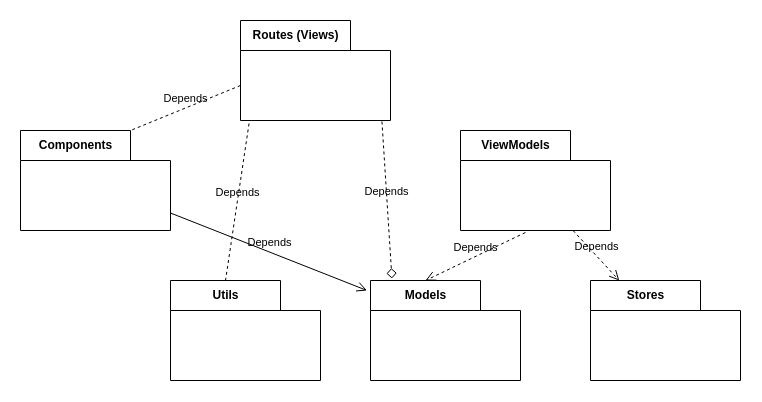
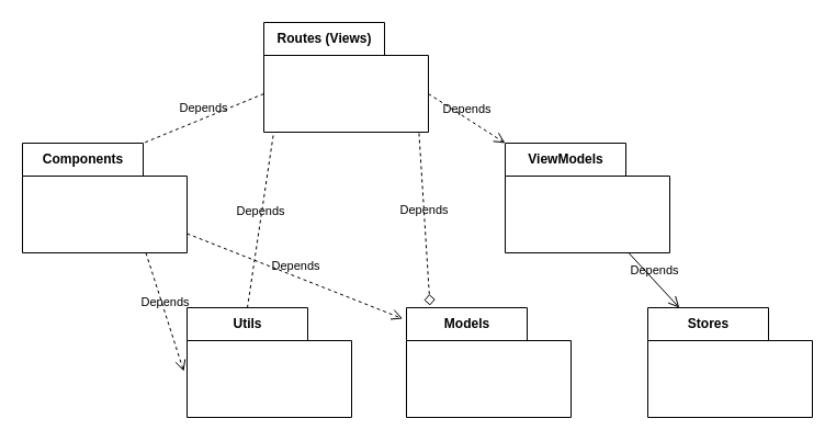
  <mxCell id="0" />
  <mxCell id="1" parent="0" />
  <mxCell id="2" value="Routes (Views)" style="shape=folder;fontStyle=1;tabWidth=110;tabHeight=30;tabPosition=left;html=1;boundedLbl=1;labelInHeader=1;container=1;collapsible=0;" parent="1" vertex="1"><mxGeometry x="240" y="20" width="150" height="100" as="geometry" /></mxCell>
  <mxCell id="3" value="" style="html=1;strokeColor=none;resizeWidth=1;resizeHeight=1;fillColor=none;part=1;connectable=0;allowArrows=0;deletable=0;" parent="2" vertex="1"><mxGeometry width="150" height="70" relative="1" as="geometry"><mxPoint y="30" as="offset" /></mxGeometry></mxCell>
  <mxCell id="4" value="ViewModels" style="shape=folder;fontStyle=1;tabWidth=110;tabHeight=30;tabPosition=left;html=1;boundedLbl=1;labelInHeader=1;container=1;collapsible=0;" parent="1" vertex="1"><mxGeometry x="460" y="130" width="150" height="100" as="geometry" /></mxCell>
  <mxCell id="5" value="" style="html=1;strokeColor=none;resizeWidth=1;resizeHeight=1;fillColor=none;part=1;connectable=0;allowArrows=0;deletable=0;" parent="4" vertex="1"><mxGeometry width="150" height="70" relative="1" as="geometry"><mxPoint y="30" as="offset" /></mxGeometry></mxCell>
  <mxCell id="6" value="Stores" style="shape=folder;fontStyle=1;tabWidth=110;tabHeight=30;tabPosition=left;html=1;boundedLbl=1;labelInHeader=1;container=1;collapsible=0;" parent="1" vertex="1"><mxGeometry x="590" y="280" width="150" height="100" as="geometry" /></mxCell>
  <mxCell id="7" value="" style="html=1;strokeColor=none;resizeWidth=1;resizeHeight=1;fillColor=none;part=1;connectable=0;allowArrows=0;deletable=0;" parent="6" vertex="1"><mxGeometry width="150" height="70" relative="1" as="geometry"><mxPoint y="30" as="offset" /></mxGeometry></mxCell>
  <mxCell id="8" value="Models" style="shape=folder;fontStyle=1;tabWidth=110;tabHeight=30;tabPosition=left;html=1;boundedLbl=1;labelInHeader=1;container=1;collapsible=0;" parent="1" vertex="1"><mxGeometry x="370" y="280" width="150" height="100" as="geometry" /></mxCell>
  <mxCell id="9" value="" style="html=1;strokeColor=none;resizeWidth=1;resizeHeight=1;fillColor=none;part=1;connectable=0;allowArrows=0;deletable=0;" parent="8" vertex="1"><mxGeometry width="150" height="70" relative="1" as="geometry"><mxPoint y="30" as="offset" /></mxGeometry></mxCell>
  <mxCell id="10" value="Components" style="shape=folder;fontStyle=1;tabWidth=110;tabHeight=30;tabPosition=left;html=1;boundedLbl=1;labelInHeader=1;container=1;collapsible=0;" parent="1" vertex="1"><mxGeometry x="20" y="130" width="150" height="100" as="geometry" /></mxCell>
  <mxCell id="11" value="" style="html=1;strokeColor=none;resizeWidth=1;resizeHeight=1;fillColor=none;part=1;connectable=0;allowArrows=0;deletable=0;" parent="10" vertex="1"><mxGeometry width="150" height="70" relative="1" as="geometry"><mxPoint y="30" as="offset" /></mxGeometry></mxCell>
+ <mxCell id="12" value="Depends" style="endArrow=open;startArrow=none;endFill=0;startFill=0;endSize=8;html=1;verticalAlign=bottom;dashed=1;labelBackgroundColor=none;exitX=0;exitY=0;exitDx=150;exitDy=65;exitPerimeter=0;entryX=0;entryY=0;entryDx=0;entryDy=0;entryPerimeter=0;" parent="1" source="2" target="4" edge="1"><mxGeometry width="160" relative="1" as="geometry"><mxPoint x="290" y="230" as="sourcePoint" /><mxPoint x="450" y="230" as="targetPoint" /><mxPoint as="offset" /></mxGeometry></mxCell>
  <mxCell id="13" value="Utils" style="shape=folder;fontStyle=1;tabWidth=110;tabHeight=30;tabPosition=left;html=1;boundedLbl=1;labelInHeader=1;container=1;collapsible=0;" vertex="1" parent="1"><mxGeometry x="170" y="280" width="150" height="100" as="geometry" /></mxCell>
  <mxCell id="14" value="" style="html=1;strokeColor=none;resizeWidth=1;resizeHeight=1;fillColor=none;part=1;connectable=0;allowArrows=0;deletable=0;" vertex="1" parent="13"><mxGeometry width="150" height="70" relative="1" as="geometry"><mxPoint y="30" as="offset" /></mxGeometry></mxCell>
  <mxCell id="15" value="Depends" style="endArrow=none;startArrow=none;endFill=0;startFill=0;endSize=8;html=1;verticalAlign=bottom;dashed=1;labelBackgroundColor=none;exitX=0;exitY=0;exitDx=0;exitDy=65;exitPerimeter=0;entryX=0;entryY=0;entryDx=110;entryDy=0;entryPerimeter=0;" edge="1" parent="1" source="2" target="10"><mxGeometry width="160" relative="1" as="geometry"><mxPoint x="370" y="195" as="sourcePoint" /><mxPoint x="540" y="195" as="targetPoint" /><mxPoint as="offset" /></mxGeometry></mxCell>
+ <mxCell id="16" value="Depends" style="endArrow=open;startArrow=none;endFill=0;startFill=0;endSize=8;html=1;verticalAlign=bottom;dashed=1;labelBackgroundColor=none;exitX=0.75;exitY=1;exitDx=0;exitDy=0;exitPerimeter=0;entryX=-0.02;entryY=0.58;entryDx=0;entryDy=0;entryPerimeter=0;" edge="1" parent="1" source="10" target="13"><mxGeometry width="160" relative="1" as="geometry"><mxPoint x="260" y="95" as="sourcePoint" /><mxPoint x="180" y="205" as="targetPoint" /><mxPoint as="offset" /></mxGeometry></mxCell>
  <mxCell id="17" value="Depends" style="endArrow=none;startArrow=none;endFill=0;startFill=0;endSize=8;html=1;verticalAlign=bottom;dashed=1;labelBackgroundColor=none;entryX=0;entryY=0;entryDx=55;entryDy=0;entryPerimeter=0;exitX=0.057;exitY=1.03;exitDx=0;exitDy=0;exitPerimeter=0;" edge="1" parent="1" source="2" target="13"><mxGeometry width="160" relative="1" as="geometry"><mxPoint x="295" y="120" as="sourcePoint" /><mxPoint x="390" y="335" as="targetPoint" /><mxPoint as="offset" /></mxGeometry></mxCell>
- <mxCell id="18" value="Depends" style="endArrow=open;startArrow=none;endFill=0;startFill=0;endSize=8;html=1;verticalAlign=bottom;dashed=1;labelBackgroundColor=none;entryX=0;entryY=0;entryDx=55;entryDy=0;entryPerimeter=0;exitX=0.433;exitY=1.02;exitDx=0;exitDy=0;exitPerimeter=0;" edge="1" parent="1" source="4" target="8"><mxGeometry width="160" relative="1" as="geometry"><mxPoint x="530" y="230" as="sourcePoint" /><mxPoint x="305" y="280" as="targetPoint" /><mxPoint as="offset" /></mxGeometry></mxCell>
  <mxCell id="19" value="Depends" style="endArrow=diamond;startArrow=none;endFill=0;startFill=0;endSize=8;html=1;verticalAlign=bottom;dashed=1;labelBackgroundColor=none;entryX=0.143;entryY=-0.02;entryDx=0;entryDy=0;entryPerimeter=0;exitX=0.943;exitY=1.01;exitDx=0;exitDy=0;exitPerimeter=0;" edge="1" parent="1" source="2" target="8"><mxGeometry width="160" relative="1" as="geometry"><mxPoint x="315" y="140" as="sourcePoint" /><mxPoint x="315" y="290" as="targetPoint" /><mxPoint as="offset" /></mxGeometry></mxCell>
- <mxCell id="20" value="Depends" style="endArrow=open;startArrow=none;endFill=0;startFill=0;endSize=8;html=1;verticalAlign=bottom;dashed=1;labelBackgroundColor=none;exitX=0.75;exitY=1;exitDx=0;exitDy=0;exitPerimeter=0;" edge="1" parent="1" source="4" target="6"><mxGeometry width="160" relative="1" as="geometry"><mxPoint x="350.95" y="132" as="sourcePoint" /><mxPoint x="380" y="290" as="targetPoint" /><mxPoint as="offset" /></mxGeometry></mxCell>
- <mxCell id="21" value="Depends" style="endArrow=open;startArrow=none;endFill=0;startFill=0;endSize=8;html=1;verticalAlign=bottom;dashed=0;labelBackgroundColor=none;entryX=-0.023;entryY=0.1;entryDx=0;entryDy=0;entryPerimeter=0;exitX=0;exitY=0;exitDx=150;exitDy=82.5;exitPerimeter=0;" edge="1" parent="1" source="10" target="8"><mxGeometry width="160" relative="1" as="geometry"><mxPoint x="305" y="130" as="sourcePoint" /><mxPoint x="255" y="290" as="targetPoint" /><mxPoint as="offset" /></mxGeometry></mxCell>
+ <mxCell id="20" value="Depends" style="endArrow=open;startArrow=none;endFill=0;startFill=0;endSize=8;html=1;verticalAlign=bottom;dashed=0;labelBackgroundColor=none;exitX=0.75;exitY=1;exitDx=0;exitDy=0;exitPerimeter=0;" edge="1" parent="1" source="4" target="6"><mxGeometry width="160" relative="1" as="geometry"><mxPoint x="350.95" y="132" as="sourcePoint" /><mxPoint x="380" y="290" as="targetPoint" /><mxPoint as="offset" /></mxGeometry></mxCell>
+ <mxCell id="21" value="Depends" style="endArrow=open;startArrow=none;endFill=0;startFill=0;endSize=8;html=1;verticalAlign=bottom;dashed=1;labelBackgroundColor=none;entryX=-0.023;entryY=0.1;entryDx=0;entryDy=0;entryPerimeter=0;exitX=0;exitY=0;exitDx=150;exitDy=82.5;exitPerimeter=0;" edge="1" parent="1" source="10" target="8"><mxGeometry width="160" relative="1" as="geometry"><mxPoint x="305" y="130" as="sourcePoint" /><mxPoint x="255" y="290" as="targetPoint" /><mxPoint as="offset" /></mxGeometry></mxCell>
